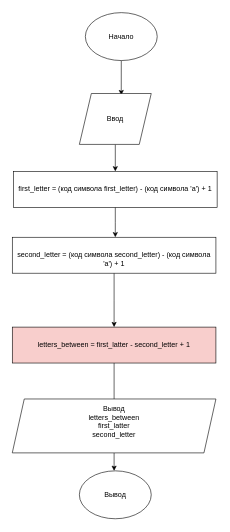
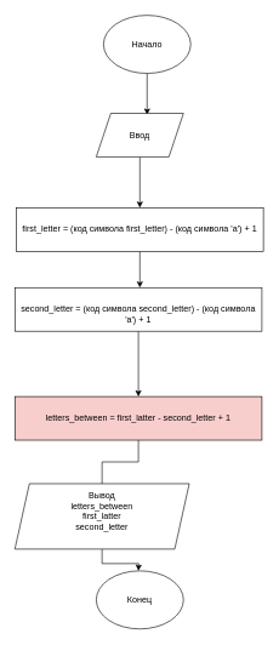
  <mxCell id="0" />
  <mxCell id="1" parent="0" />
  <mxCell id="2" style="edgeStyle=orthogonalEdgeStyle;rounded=0;orthogonalLoop=1;jettySize=auto;html=1;entryX=0.583;entryY=0.033;entryDx=0;entryDy=0;entryPerimeter=0;" edge="1" parent="1" source="3" target="5"><mxGeometry relative="1" as="geometry" /></mxCell>
  <mxCell id="3" value="Начало" style="ellipse;whiteSpace=wrap;html=1;" vertex="1" parent="1"><mxGeometry x="142" y="20" width="120" height="80" as="geometry" /></mxCell>
  <mxCell id="4" style="edgeStyle=orthogonalEdgeStyle;rounded=0;orthogonalLoop=1;jettySize=auto;html=1;exitX=0.5;exitY=1;exitDx=0;exitDy=0;entryX=0.5;entryY=0;entryDx=0;entryDy=0;" edge="1" parent="1" source="5" target="7"><mxGeometry relative="1" as="geometry" /></mxCell>
- <mxCell id="5" value="&lt;div&gt;Ввод&lt;/div&gt;" style="shape=parallelogram;perimeter=parallelogramPerimeter;whiteSpace=wrap;html=1;fixedSize=1;" vertex="1" parent="1"><mxGeometry x="132" y="155" width="120" height="85" as="geometry" /></mxCell>
+ <mxCell id="5" value="&lt;div&gt;Ввод&lt;/div&gt;" style="shape=parallelogram;perimeter=parallelogramPerimeter;whiteSpace=wrap;html=1;fixedSize=1;" vertex="1" parent="1"><mxGeometry x="132" y="155" width="120" height="60" as="geometry" /></mxCell>
  <mxCell id="6" style="edgeStyle=orthogonalEdgeStyle;rounded=0;orthogonalLoop=1;jettySize=auto;html=1;" edge="1" parent="1" source="7"><mxGeometry relative="1" as="geometry"><mxPoint x="192" y="395" as="targetPoint" /></mxGeometry></mxCell>
  <mxCell id="7" value="first_letter = (код символа first_letter) - (код символа 'a') + 1 " style="rounded=0;whiteSpace=wrap;html=1;" vertex="1" parent="1"><mxGeometry x="22" y="285" width="340" height="60" as="geometry" /></mxCell>
  <mxCell id="8" style="edgeStyle=orthogonalEdgeStyle;rounded=0;orthogonalLoop=1;jettySize=auto;html=1;exitX=0.5;exitY=1;exitDx=0;exitDy=0;" edge="1" parent="1" source="9"><mxGeometry relative="1" as="geometry"><mxPoint x="190" y="545" as="targetPoint" /></mxGeometry></mxCell>
  <mxCell id="9" value="&lt;br&gt;second_letter = (код символа second_letter) - (код символа 'a') + 1 &lt;br&gt;" style="rounded=0;whiteSpace=wrap;html=1;" vertex="1" parent="1"><mxGeometry x="20" y="395" width="340" height="60" as="geometry" /></mxCell>
  <mxCell id="10" value="" style="edgeStyle=orthogonalEdgeStyle;rounded=0;orthogonalLoop=1;jettySize=auto;html=1;endArrow=none;" edge="1" parent="1" source="11" target="13"><mxGeometry relative="1" as="geometry" /></mxCell>
  <mxCell id="11" value="letters_between = first_latter - second_letter + 1" style="rounded=0;whiteSpace=wrap;html=1;fillColor=#f8cecc;" vertex="1" parent="1"><mxGeometry x="20" y="545" width="340" height="60" as="geometry" /></mxCell>
  <mxCell id="12" style="edgeStyle=orthogonalEdgeStyle;rounded=0;orthogonalLoop=1;jettySize=auto;html=1;" edge="1" parent="1" source="13"><mxGeometry relative="1" as="geometry"><mxPoint x="190" y="785" as="targetPoint" /></mxGeometry></mxCell>
- <mxCell id="13" value="&lt;div&gt;Вывод&lt;/div&gt;&lt;div&gt;letters_between&lt;/div&gt;&lt;div&gt;first_latter &lt;br&gt;&lt;/div&gt;&lt;div&gt;second_letter&lt;br&gt;&lt;/div&gt;&lt;div&gt;&lt;br&gt;&lt;/div&gt;" style="shape=parallelogram;perimeter=parallelogramPerimeter;whiteSpace=wrap;html=1;fixedSize=1;" vertex="1" parent="1"><mxGeometry x="20" y="665" width="340" height="90" as="geometry" /></mxCell>
- <mxCell id="14" value="Вывод" style="ellipse;whiteSpace=wrap;html=1;" vertex="1" parent="1"><mxGeometry x="132" y="785" width="120" height="80" as="geometry" /></mxCell>
+ <mxCell id="13" value="&lt;div&gt;Вывод&lt;/div&gt;&lt;div&gt;letters_between&lt;/div&gt;&lt;div&gt;first_latter &lt;br&gt;&lt;/div&gt;&lt;div&gt;second_letter&lt;br&gt;&lt;/div&gt;&lt;div&gt;&lt;br&gt;&lt;/div&gt;" style="shape=parallelogram;perimeter=parallelogramPerimeter;whiteSpace=wrap;html=1;fixedSize=1;" vertex="1" parent="1"><mxGeometry x="20" y="665" width="240" height="90" as="geometry" /></mxCell>
+ <mxCell id="14" value="Конец" style="ellipse;whiteSpace=wrap;html=1;" vertex="1" parent="1"><mxGeometry x="132" y="785" width="120" height="80" as="geometry" /></mxCell>
